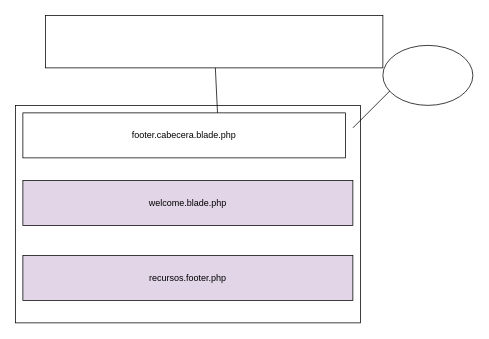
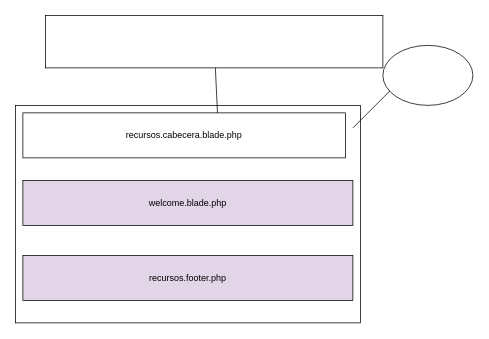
  <mxCell id="0" />
  <mxCell id="1" parent="0" />
  <mxCell id="2" value="" style="rounded=0;whiteSpace=wrap;html=1;" vertex="1" parent="1"><mxGeometry x="60" y="20" width="450" height="70" as="geometry" /></mxCell>
  <mxCell id="3" value="" style="rounded=0;whiteSpace=wrap;html=1;" vertex="1" parent="1"><mxGeometry x="20" y="140" width="460" height="290" as="geometry" /></mxCell>
  <mxCell id="4" value="" style="endArrow=none;html=1;rounded=0;" edge="1" parent="1" source="2"><mxGeometry width="50" height="50" relative="1" as="geometry"><mxPoint x="290" y="140" as="sourcePoint" /><mxPoint x="290" y="160.711" as="targetPoint" /></mxGeometry></mxCell>
- <mxCell id="5" value="footer.cabecera.blade.php" style="rounded=0;whiteSpace=wrap;html=1;" vertex="1" parent="1"><mxGeometry x="30" y="150" width="430" height="60" as="geometry" /></mxCell>
+ <mxCell id="5" value="recursos.cabecera.blade.php" style="rounded=0;whiteSpace=wrap;html=1;" vertex="1" parent="1"><mxGeometry x="30" y="150" width="430" height="60" as="geometry" /></mxCell>
  <mxCell id="6" value="welcome.blade.php" style="rounded=0;whiteSpace=wrap;html=1;fillColor=#e1d5e7;" vertex="1" parent="1"><mxGeometry x="30" y="240" width="440" height="60" as="geometry" /></mxCell>
  <mxCell id="7" value="recursos.footer.php" style="rounded=0;whiteSpace=wrap;html=1;fillColor=#e1d5e7;" vertex="1" parent="1"><mxGeometry x="30" y="340" width="440" height="60" as="geometry" /></mxCell>
  <mxCell id="8" value="" style="endArrow=none;html=1;rounded=0;" edge="1" parent="1"><mxGeometry width="50" height="50" relative="1" as="geometry"><mxPoint x="470" y="170" as="sourcePoint" /><mxPoint x="520" y="120" as="targetPoint" /></mxGeometry></mxCell>
  <mxCell id="9" value="" style="ellipse;whiteSpace=wrap;html=1;" vertex="1" parent="1"><mxGeometry x="510" y="60" width="120" height="80" as="geometry" /></mxCell>
